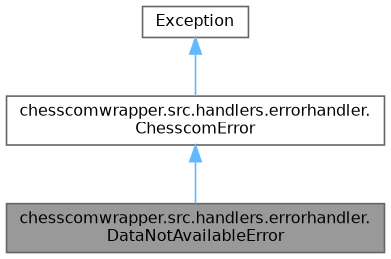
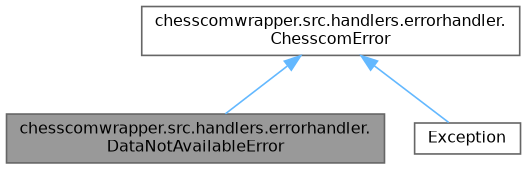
  digraph {
    node [color=gray40 fillcolor=white fontname=Helvetica fontsize=10 shape=box style=filled]
    edge [color=steelblue1 dir=back fontname=Helvetica fontsize=10 labelfontname=Helvetica labelfontsize=10 style=solid]
    n1 [fillcolor=grey60 fontcolor=black height=0.2 label="chesscomwrapper.src.handlers.errorhandler.\lDataNotAvailableError" width=0.4]
    n2 [height=0.2 label="chesscomwrapper.src.handlers.errorhandler.\lChesscomError" width=0.4]
    n3 [height=0.2 label=Exception width=0.4]
    n2 -> n1
-   n3 -> n2
+   n2 -> n3
  }
